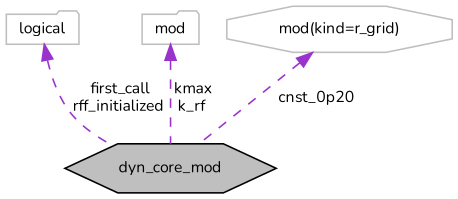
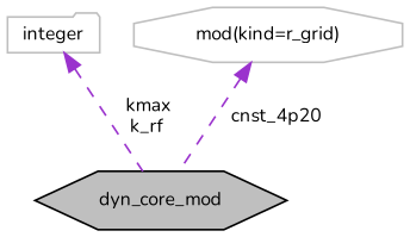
  digraph {
    fontname=Nunito
    node [color=grey75 fillcolor=white fontname=Nunito fontsize=10 shape=folder style=filled]
    edge [color=darkorchid3 dir=back fontname=Nunito fontsize=10 labelfontname=Helvetica labelfontsize=10 style=dashed]
    n1 [color=black fillcolor=grey75 fontcolor=black height=0.2 label=dyn_core_mod shape=hexagon width=0.4]
-   n2 [height=0.2 label=logical width=0.4]
-   n3 [height=0.2 label=mod width=0.4]
+   n3 [height=0.2 label=integer width=0.4]
    n4 [height=0.2 label="mod(kind=r_grid)" shape=octagon width=0.4]
-   n2 -> n1 [label=" first_call\nrff_initialized"]
    n3 -> n1 [label=" kmax\nk_rf"]
-   n4 -> n1 [label=" cnst_0p20"]
+   n4 -> n1 [label=" cnst_4p20"]
  }
